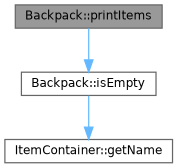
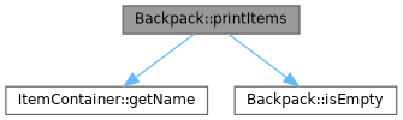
  digraph {
    rankdir=TB
    node [color=grey40 fillcolor=white fontname=Helvetica fontsize=10 shape=box style=filled]
    edge [color=steelblue1 fontname=Helvetica fontsize=10 labelfontname=Helvetica labelfontsize=10 style=solid]
    n1 [color=gray40 fillcolor=grey60 fontcolor=black height=0.2 label="Backpack::printItems" width=0.4]
    n2 [height=0.2 label="ItemContainer::getName" width=0.4]
    n3 [height=0.2 label="Backpack::isEmpty" width=0.4]
-   n3 -> n2
+   n1 -> n2
    n1 -> n3
  }
